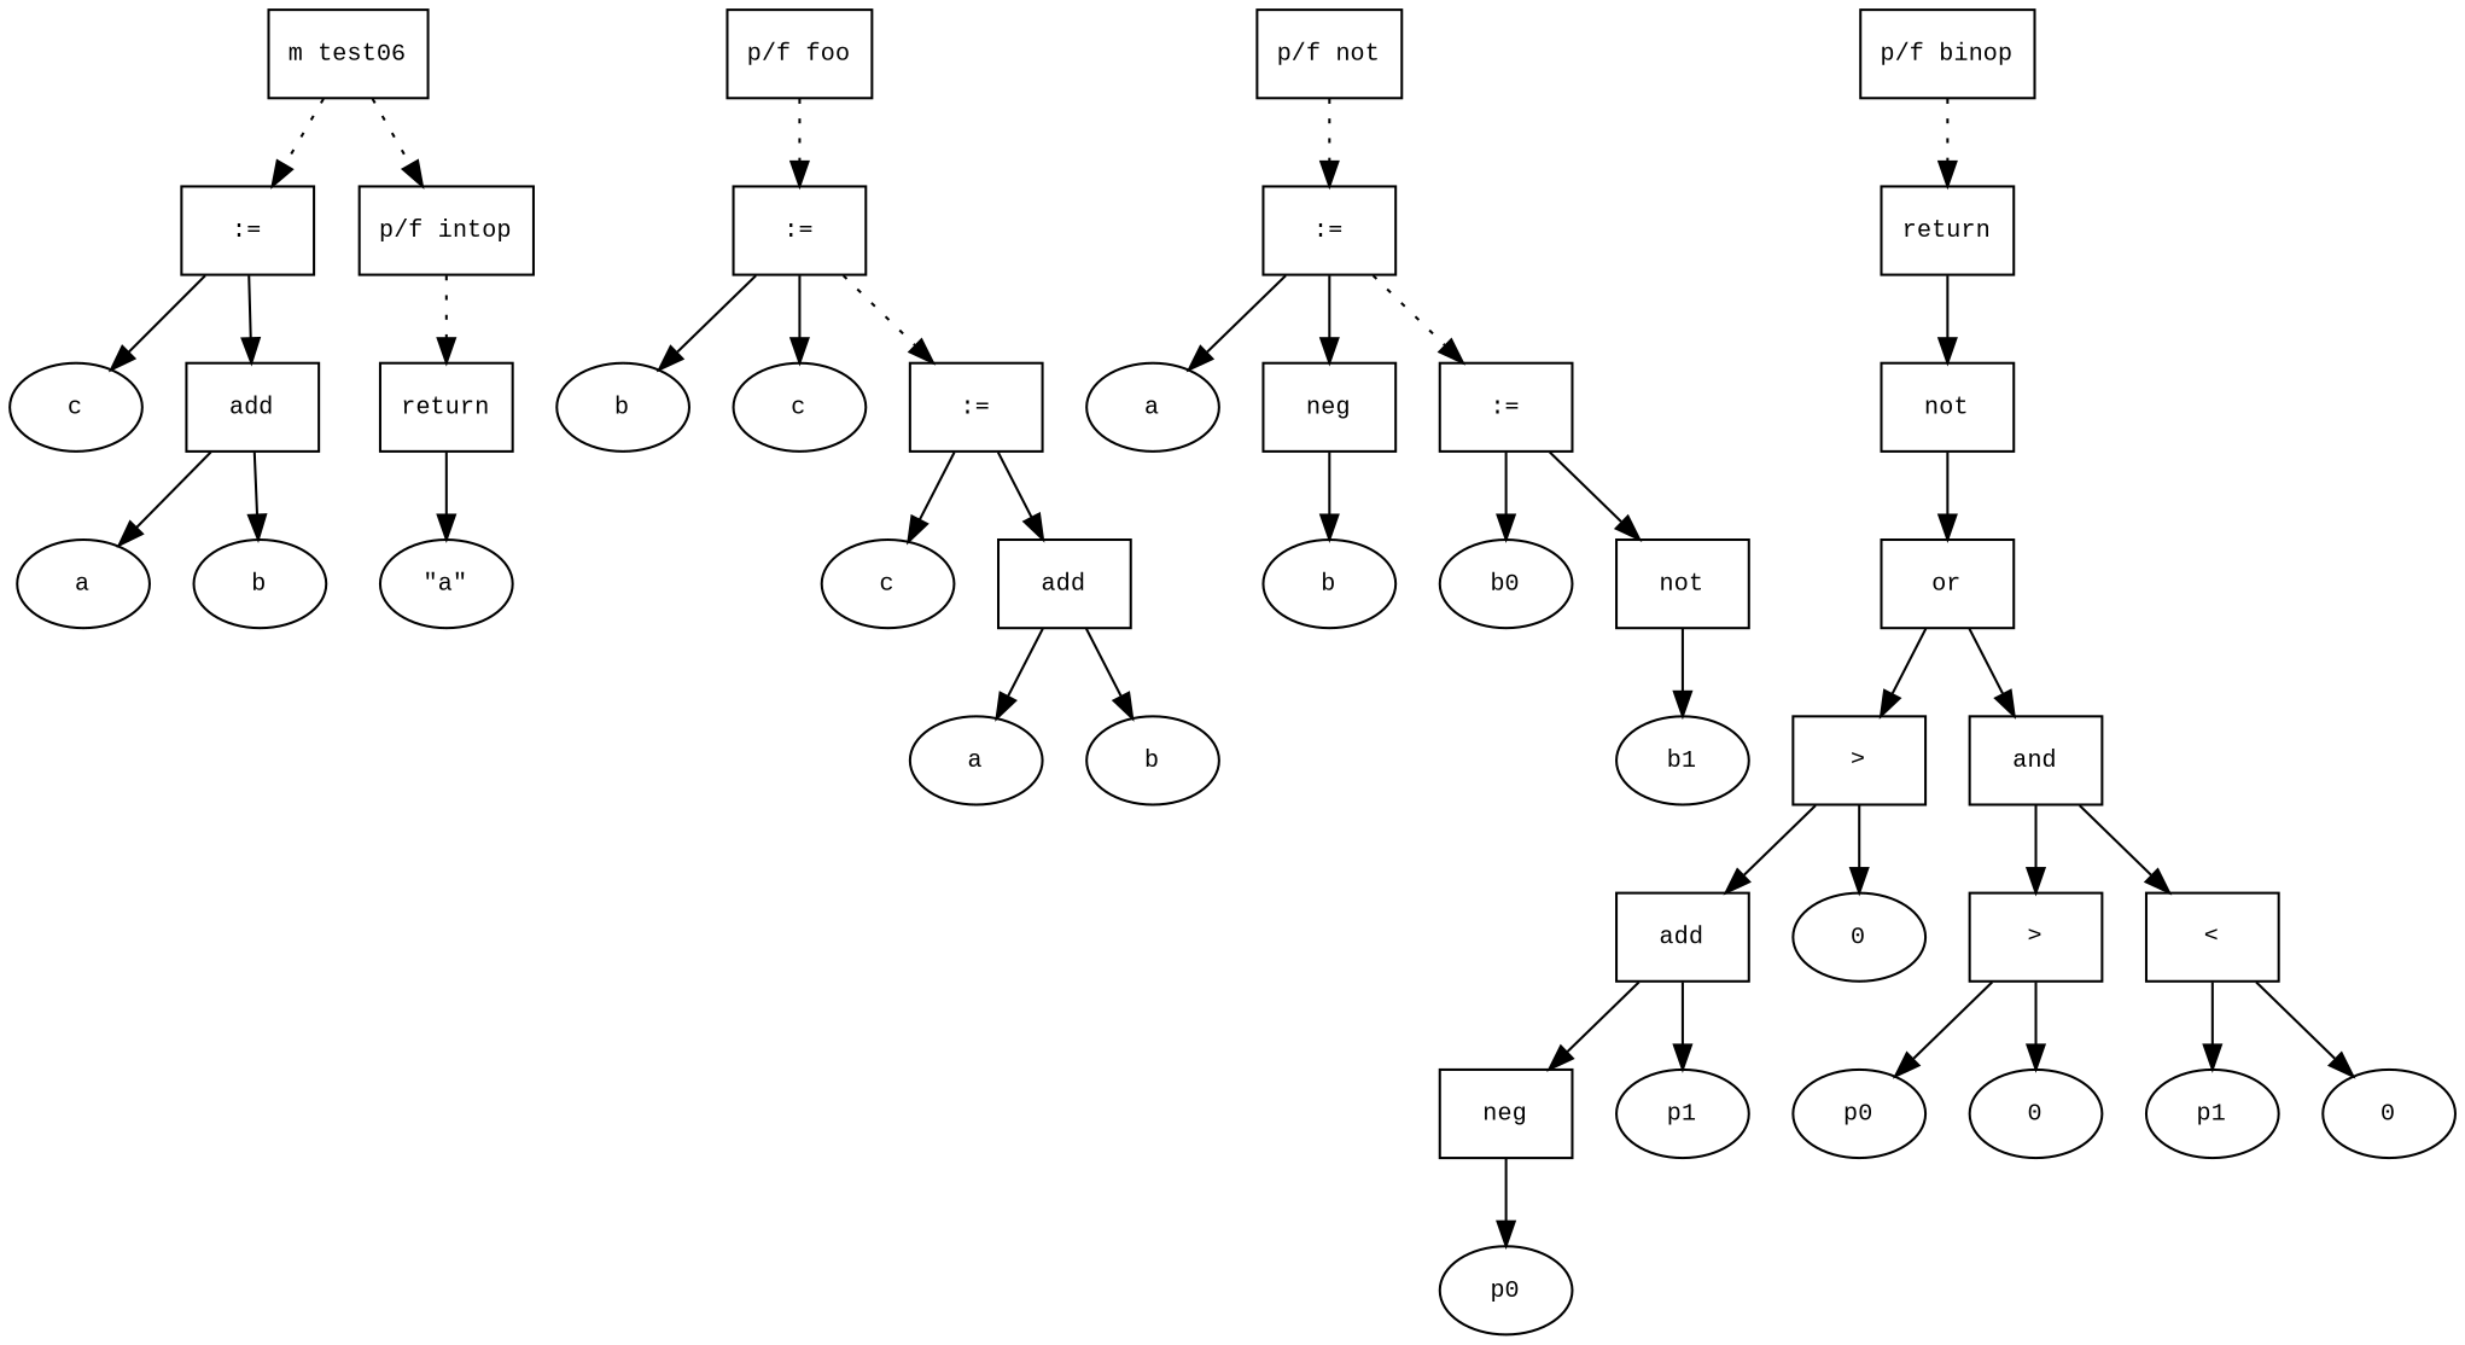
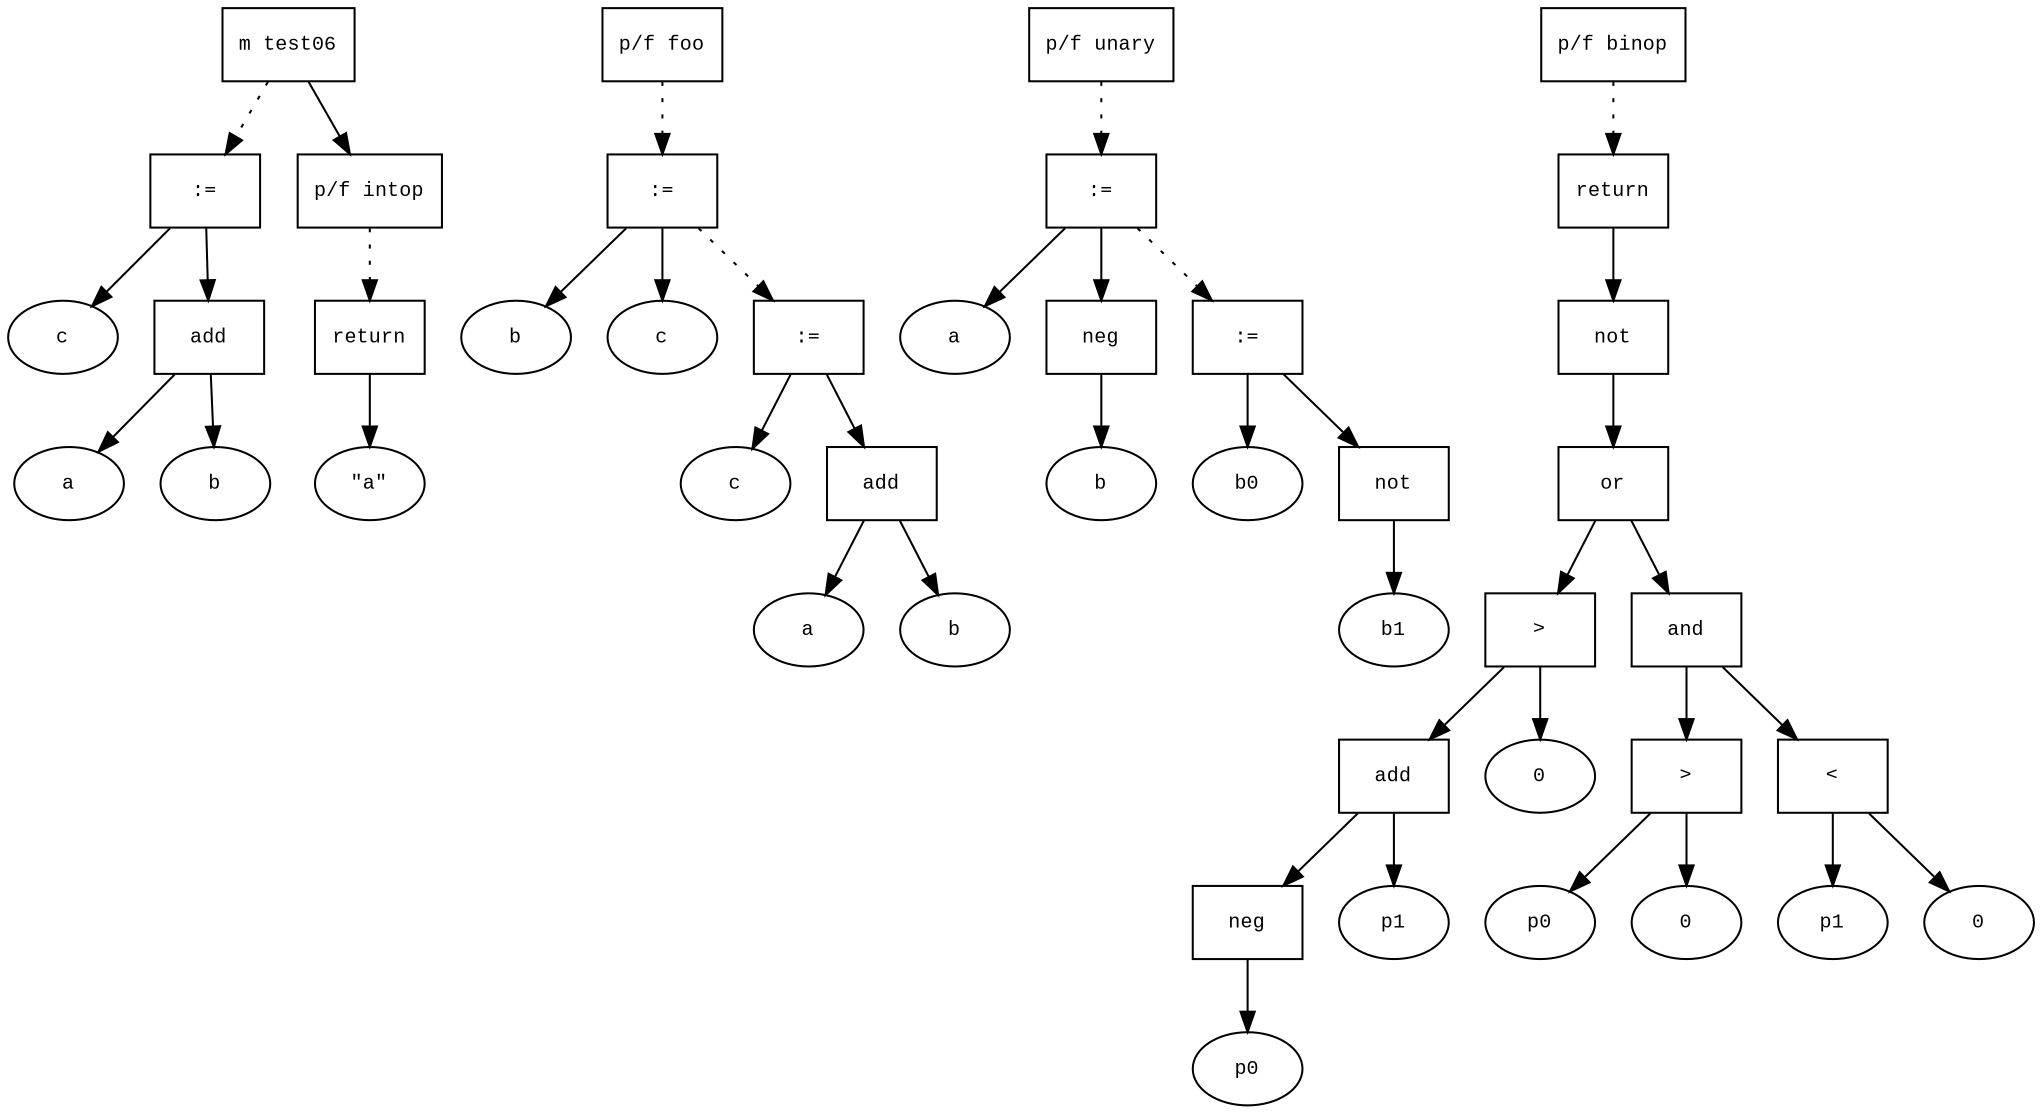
  digraph {
    fontname="Times New Roman"
    fontsize=10
    node [fontname="Courier New" fontsize=10 shape=box]
    edge [fontname="Times New Roman" fontsize=10]
    n1 [label="m test06"]
    n2 [label=":="]
    n3 [label="p/f intop"]
    n4 [label=c shape=ellipse]
    n5 [label=add]
    n6 [label="p/f foo"]
    n7 [label=":="]
-   n8 [label="p/f not"]
+   n8 [label="p/f unary"]
    n9 [label=":="]
    n10 [label="p/f binop"]
    n11 [label=return]
    n12 [label=return]
    n13 [label=a shape=ellipse]
    n14 [label=b shape=ellipse]
    n15 [label=b shape=ellipse]
    n16 [label=c shape=ellipse]
    n17 [label=":="]
    n18 [label=c shape=ellipse]
    n19 [label=add]
    n20 [label=a shape=ellipse]
    n21 [label=b shape=ellipse]
    n22 [label=a shape=ellipse]
    n23 [label=neg]
    n24 [label=":="]
    n25 [label=b shape=ellipse]
    n26 [label=b0 shape=ellipse]
    n27 [label=not]
    n28 [label=b1 shape=ellipse]
    n29 [label=not]
    n30 [label=or]
    n31 [label=">"]
    n32 [label=and]
    n33 [label=add]
    n34 [label=0 shape=ellipse]
    n35 [label=">"]
    n36 [label="<"]
    n37 [label=neg]
    n38 [label=p1 shape=ellipse]
    n39 [label=p0 shape=ellipse]
    n40 [label=p0 shape=ellipse]
    n41 [label=0 shape=ellipse]
    n42 [label=p1 shape=ellipse]
    n43 [label=0 shape=ellipse]
    n44 [label="\"a\"" shape=ellipse]
    n1 -> n2 [style=dotted]
-   n1 -> n3 [style=dotted]
+   n1 -> n3
    n2 -> n4
    n2 -> n5
    n3 -> n12 [style=dotted]
    n5 -> n13
    n5 -> n14
    n6 -> n7 [style=dotted]
    n7 -> n15
    n7 -> n16
    n7 -> n17 [style=dotted]
    n8 -> n9 [style=dotted]
    n9 -> n22
    n9 -> n23
    n9 -> n24 [style=dotted]
    n10 -> n11 [style=dotted]
    n11 -> n29
    n12 -> n44
    n17 -> n18
    n17 -> n19
    n19 -> n20
    n19 -> n21
    n23 -> n25
    n24 -> n26
    n24 -> n27
    n27 -> n28
    n29 -> n30
    n30 -> n31
    n30 -> n32
    n31 -> n33
    n31 -> n34
    n32 -> n35
    n32 -> n36
    n33 -> n37
    n33 -> n38
    n35 -> n40
    n35 -> n41
    n36 -> n42
    n36 -> n43
    n37 -> n39
  }
